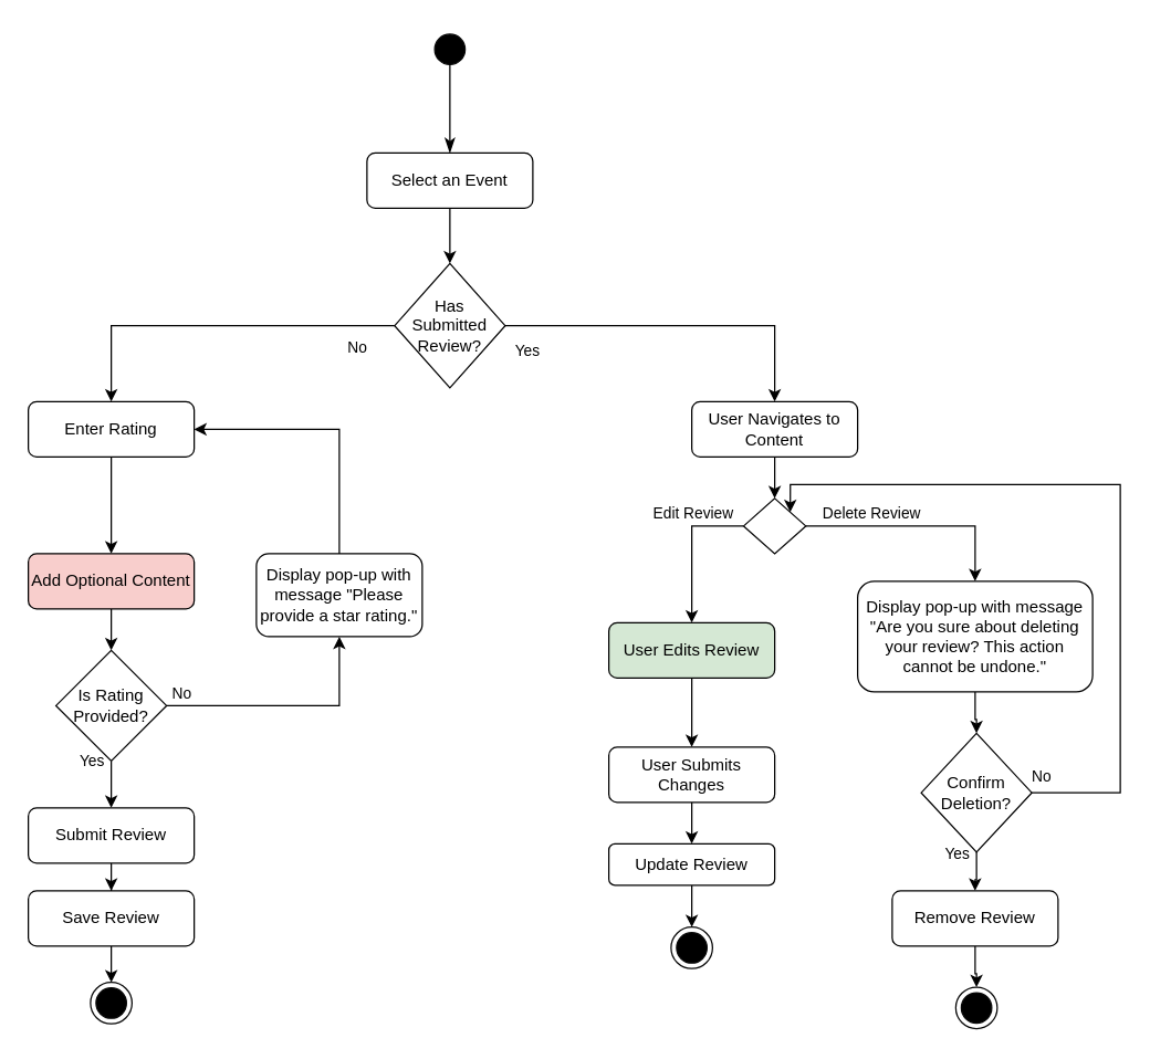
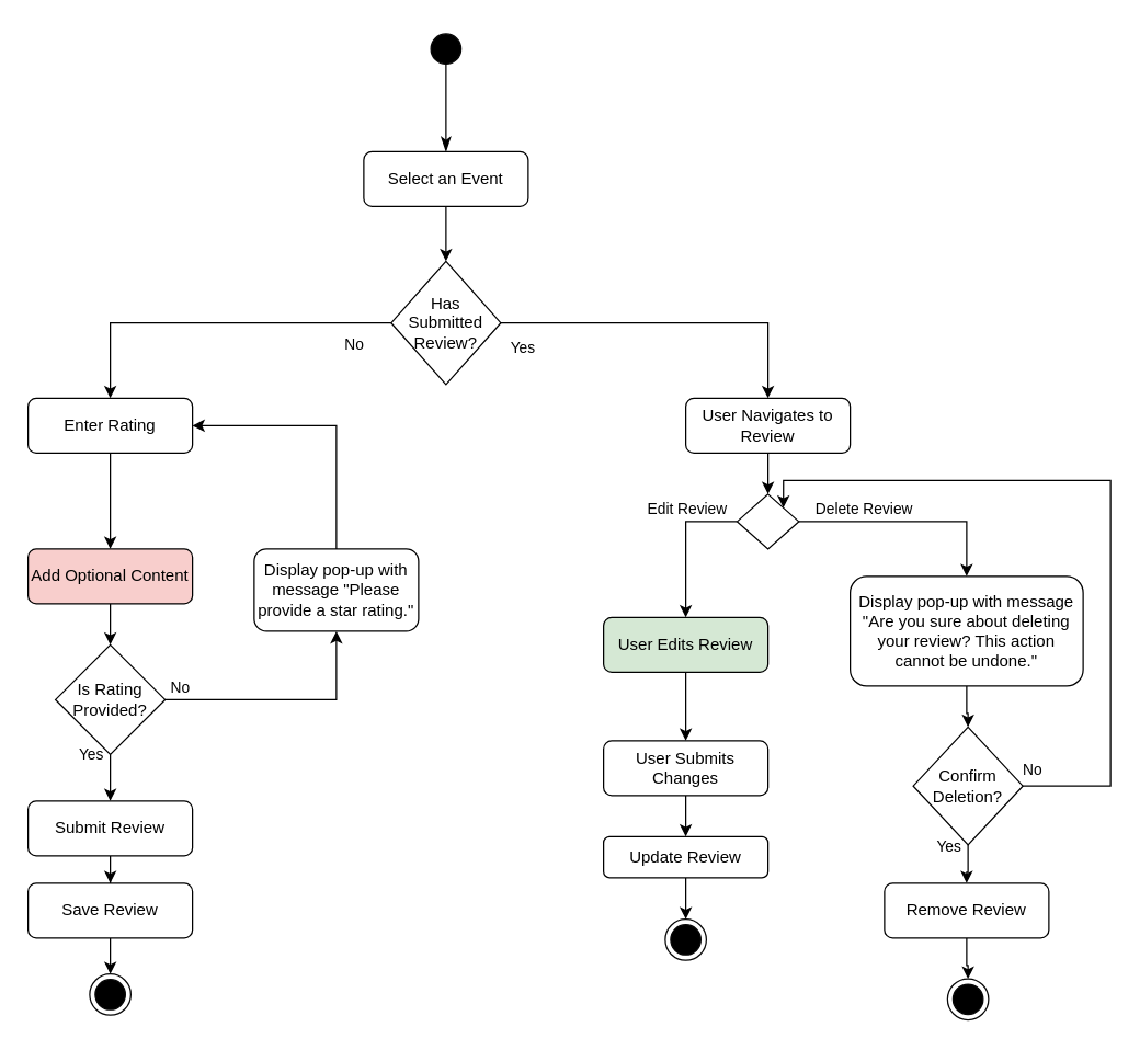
  <mxCell id="0" />
  <mxCell id="1" parent="0" />
  <mxCell id="2" style="edgeStyle=orthogonalEdgeStyle;rounded=0;orthogonalLoop=1;jettySize=auto;html=1;entryX=0.5;entryY=0;entryDx=0;entryDy=0;" edge="1" parent="1" source="3" target="7"><mxGeometry relative="1" as="geometry"><mxPoint x="325" y="180" as="targetPoint" /></mxGeometry></mxCell>
  <mxCell id="3" value="Select an Event" style="rounded=1;whiteSpace=wrap;html=1;" vertex="1" parent="1"><mxGeometry x="265" y="110" width="120" height="40" as="geometry" /></mxCell>
  <mxCell id="4" style="edgeStyle=orthogonalEdgeStyle;rounded=0;orthogonalLoop=1;jettySize=auto;html=1;entryX=0.5;entryY=0;entryDx=0;entryDy=0;" edge="1" parent="1" source="7" target="9"><mxGeometry relative="1" as="geometry"><mxPoint x="80" y="320" as="targetPoint" /></mxGeometry></mxCell>
  <mxCell id="5" value="No" style="edgeLabel;html=1;align=center;verticalAlign=middle;resizable=0;points=[];" vertex="1" connectable="0" parent="4"><mxGeometry x="-0.523" y="-4" relative="1" as="geometry"><mxPoint x="34" y="19" as="offset" /></mxGeometry></mxCell>
  <mxCell id="6" style="edgeStyle=orthogonalEdgeStyle;rounded=0;orthogonalLoop=1;jettySize=auto;html=1;entryX=0.5;entryY=0;entryDx=0;entryDy=0;" edge="1" parent="1" source="26" target="24"><mxGeometry relative="1" as="geometry"><mxPoint x="570" y="310" as="targetPoint" /></mxGeometry></mxCell>
  <mxCell id="7" value="Has Submitted Review?" style="rhombus;whiteSpace=wrap;html=1;" vertex="1" parent="1"><mxGeometry x="285" y="190" width="80" height="90" as="geometry" /></mxCell>
  <mxCell id="8" style="edgeStyle=orthogonalEdgeStyle;rounded=0;orthogonalLoop=1;jettySize=auto;html=1;" edge="1" parent="1" source="9" target="12"><mxGeometry relative="1" as="geometry"><mxPoint x="80" y="380" as="targetPoint" /></mxGeometry></mxCell>
  <mxCell id="9" value="Enter Rating" style="rounded=1;whiteSpace=wrap;html=1;" vertex="1" parent="1"><mxGeometry x="20" y="290" width="120" height="40" as="geometry" /></mxCell>
  <mxCell id="10" value="Yes" style="edgeLabel;html=1;align=center;verticalAlign=middle;resizable=0;points=[];" vertex="1" connectable="0" parent="1"><mxGeometry x="287" y="260" as="geometry"><mxPoint x="93" y="-8" as="offset" /></mxGeometry></mxCell>
  <mxCell id="11" style="edgeStyle=orthogonalEdgeStyle;rounded=0;orthogonalLoop=1;jettySize=auto;html=1;entryX=0.5;entryY=0;entryDx=0;entryDy=0;" edge="1" parent="1" source="12" target="16"><mxGeometry relative="1" as="geometry"><mxPoint x="80" y="470" as="targetPoint" /></mxGeometry></mxCell>
  <mxCell id="12" value="Add Optional Content" style="rounded=1;whiteSpace=wrap;html=1;fillColor=#f8cecc;" vertex="1" parent="1"><mxGeometry x="20" y="400" width="120" height="40" as="geometry" /></mxCell>
  <mxCell id="13" style="edgeStyle=orthogonalEdgeStyle;rounded=0;orthogonalLoop=1;jettySize=auto;html=1;" edge="1" parent="1" source="16" target="18"><mxGeometry relative="1" as="geometry"><mxPoint x="80" y="600" as="targetPoint" /></mxGeometry></mxCell>
  <mxCell id="14" value="Yes" style="edgeLabel;html=1;align=center;verticalAlign=middle;resizable=0;points=[];" vertex="1" connectable="0" parent="13"><mxGeometry x="-0.551" y="-1" relative="1" as="geometry"><mxPoint x="-14" y="-11" as="offset" /></mxGeometry></mxCell>
  <mxCell id="15" style="edgeStyle=orthogonalEdgeStyle;rounded=0;orthogonalLoop=1;jettySize=auto;html=1;entryX=0.5;entryY=1;entryDx=0;entryDy=0;" edge="1" parent="1" source="16" target="38"><mxGeometry relative="1" as="geometry" /></mxCell>
  <mxCell id="16" value="Is Rating Provided?" style="rhombus;whiteSpace=wrap;html=1;" vertex="1" parent="1"><mxGeometry x="40" y="470" width="80" height="80" as="geometry" /></mxCell>
  <mxCell id="17" style="edgeStyle=orthogonalEdgeStyle;rounded=0;orthogonalLoop=1;jettySize=auto;html=1;entryX=0.5;entryY=0;entryDx=0;entryDy=0;" edge="1" parent="1" source="18" target="32"><mxGeometry relative="1" as="geometry" /></mxCell>
  <mxCell id="18" value="Submit Review" style="rounded=1;whiteSpace=wrap;html=1;" vertex="1" parent="1"><mxGeometry x="20" y="584" width="120" height="40" as="geometry" /></mxCell>
  <mxCell id="19" value="No" style="edgeLabel;html=1;align=center;verticalAlign=middle;resizable=0;points=[];" vertex="1" connectable="0" parent="1"><mxGeometry x="130" y="500" as="geometry" /></mxCell>
  <mxCell id="20" style="edgeStyle=orthogonalEdgeStyle;rounded=0;orthogonalLoop=1;jettySize=auto;html=1;entryX=0.5;entryY=0;entryDx=0;entryDy=0;exitX=0;exitY=0.5;exitDx=0;exitDy=0;" edge="1" parent="1" source="24" target="28"><mxGeometry relative="1" as="geometry"><mxPoint x="500" y="430" as="targetPoint" /></mxGeometry></mxCell>
  <mxCell id="21" value="Edit Review" style="edgeLabel;html=1;align=center;verticalAlign=middle;resizable=0;points=[];" vertex="1" connectable="0" parent="20"><mxGeometry x="-0.761" relative="1" as="geometry"><mxPoint x="-24" y="-10" as="offset" /></mxGeometry></mxCell>
  <mxCell id="22" style="edgeStyle=orthogonalEdgeStyle;rounded=0;orthogonalLoop=1;jettySize=auto;html=1;entryX=0.5;entryY=0;entryDx=0;entryDy=0;" edge="1" parent="1" source="24" target="40"><mxGeometry relative="1" as="geometry"><mxPoint x="740" y="330" as="targetPoint" /><Array as="points"><mxPoint x="705" y="380" /></Array></mxGeometry></mxCell>
  <mxCell id="23" value="Delete Review" style="edgeLabel;html=1;align=center;verticalAlign=middle;resizable=0;points=[];rotation=0;" vertex="1" connectable="0" parent="22"><mxGeometry x="-0.25" relative="1" as="geometry"><mxPoint x="-14" y="-10" as="offset" /></mxGeometry></mxCell>
  <mxCell id="24" value="" style="rhombus;whiteSpace=wrap;html=1;" vertex="1" parent="1"><mxGeometry x="537.5" y="360" width="45" height="40" as="geometry" /></mxCell>
  <mxCell id="25" value="" style="edgeStyle=orthogonalEdgeStyle;rounded=0;orthogonalLoop=1;jettySize=auto;html=1;entryX=0.5;entryY=0;entryDx=0;entryDy=0;" edge="1" parent="1" source="7" target="26"><mxGeometry relative="1" as="geometry"><mxPoint x="357" y="560" as="targetPoint" /><mxPoint x="260" y="235" as="sourcePoint" /></mxGeometry></mxCell>
- <mxCell id="26" value="User Navigates to Content" style="rounded=1;whiteSpace=wrap;html=1;" vertex="1" parent="1"><mxGeometry x="500" y="290" width="120" height="40" as="geometry" /></mxCell>
+ <mxCell id="26" value="User Navigates to Review" style="rounded=1;whiteSpace=wrap;html=1;" vertex="1" parent="1"><mxGeometry x="500" y="290" width="120" height="40" as="geometry" /></mxCell>
  <mxCell id="27" style="edgeStyle=orthogonalEdgeStyle;rounded=0;orthogonalLoop=1;jettySize=auto;html=1;" edge="1" parent="1" source="28" target="30"><mxGeometry relative="1" as="geometry"><mxPoint x="500" y="570" as="targetPoint" /></mxGeometry></mxCell>
  <mxCell id="28" value="User Edits Review" style="rounded=1;whiteSpace=wrap;html=1;fillColor=#d5e8d4;" vertex="1" parent="1"><mxGeometry x="440" y="450" width="120" height="40" as="geometry" /></mxCell>
  <mxCell id="29" style="edgeStyle=orthogonalEdgeStyle;rounded=0;orthogonalLoop=1;jettySize=auto;html=1;" edge="1" parent="1" source="30" target="34"><mxGeometry relative="1" as="geometry"><mxPoint x="500" y="610" as="targetPoint" /></mxGeometry></mxCell>
  <mxCell id="30" value="User Submits Changes" style="rounded=1;whiteSpace=wrap;html=1;" vertex="1" parent="1"><mxGeometry x="440" y="540" width="120" height="40" as="geometry" /></mxCell>
  <mxCell id="31" style="edgeStyle=orthogonalEdgeStyle;rounded=0;orthogonalLoop=1;jettySize=auto;html=1;" edge="1" parent="1" source="32" target="48"><mxGeometry relative="1" as="geometry"><mxPoint x="80" y="714" as="targetPoint" /></mxGeometry></mxCell>
  <mxCell id="32" value="Save Review" style="rounded=1;whiteSpace=wrap;html=1;" vertex="1" parent="1"><mxGeometry x="20" y="644" width="120" height="40" as="geometry" /></mxCell>
  <mxCell id="33" style="edgeStyle=orthogonalEdgeStyle;rounded=0;orthogonalLoop=1;jettySize=auto;html=1;entryX=0.5;entryY=0;entryDx=0;entryDy=0;" edge="1" parent="1" source="34" target="49"><mxGeometry relative="1" as="geometry" /></mxCell>
  <mxCell id="34" value="Update Review" style="rounded=1;whiteSpace=wrap;html=1;" vertex="1" parent="1"><mxGeometry x="440" y="610" width="120" height="30" as="geometry" /></mxCell>
  <mxCell id="35" style="edgeStyle=orthogonalEdgeStyle;rounded=0;orthogonalLoop=1;jettySize=auto;html=1;entryX=0.5;entryY=0;entryDx=0;entryDy=0;" edge="1" parent="1" source="36" target="50"><mxGeometry relative="1" as="geometry" /></mxCell>
  <mxCell id="36" value="Remove Review" style="rounded=1;whiteSpace=wrap;html=1;" vertex="1" parent="1"><mxGeometry x="645" y="644" width="120" height="40" as="geometry" /></mxCell>
  <mxCell id="37" style="edgeStyle=orthogonalEdgeStyle;rounded=0;orthogonalLoop=1;jettySize=auto;html=1;entryX=1;entryY=0.5;entryDx=0;entryDy=0;" edge="1" parent="1" source="38" target="9"><mxGeometry relative="1" as="geometry"><Array as="points"><mxPoint x="245" y="310" /></Array></mxGeometry></mxCell>
  <mxCell id="38" value="Display pop-up with message &quot;Please provide a star rating.&quot;" style="rounded=1;whiteSpace=wrap;html=1;" vertex="1" parent="1"><mxGeometry x="185" y="400" width="120" height="60" as="geometry" /></mxCell>
  <mxCell id="39" style="edgeStyle=orthogonalEdgeStyle;rounded=0;orthogonalLoop=1;jettySize=auto;html=1;entryX=0.5;entryY=0;entryDx=0;entryDy=0;" edge="1" parent="1" source="40" target="45"><mxGeometry relative="1" as="geometry" /></mxCell>
  <mxCell id="40" value="Display pop-up with message &quot;Are you sure about deleting your review? This action cannot be undone.&quot;" style="rounded=1;whiteSpace=wrap;html=1;" vertex="1" parent="1"><mxGeometry x="620" y="420" width="170" height="80" as="geometry" /></mxCell>
  <mxCell id="41" style="edgeStyle=orthogonalEdgeStyle;rounded=0;orthogonalLoop=1;jettySize=auto;html=1;entryX=0.5;entryY=0;entryDx=0;entryDy=0;" edge="1" parent="1" source="45" target="36"><mxGeometry relative="1" as="geometry" /></mxCell>
  <mxCell id="42" value="Yes" style="edgeLabel;html=1;align=center;verticalAlign=middle;resizable=0;points=[];" vertex="1" connectable="0" parent="41"><mxGeometry x="-0.399" relative="1" as="geometry"><mxPoint x="-15" y="-9" as="offset" /></mxGeometry></mxCell>
  <mxCell id="43" style="edgeStyle=orthogonalEdgeStyle;rounded=0;orthogonalLoop=1;jettySize=auto;html=1;entryX=1;entryY=0;entryDx=0;entryDy=0;" edge="1" parent="1" source="45" target="24"><mxGeometry relative="1" as="geometry"><Array as="points"><mxPoint x="810" y="573" /><mxPoint x="810" y="350" /><mxPoint x="571" y="350" /></Array></mxGeometry></mxCell>
  <mxCell id="44" value="No" style="edgeLabel;html=1;align=center;verticalAlign=middle;resizable=0;points=[];" vertex="1" connectable="0" parent="43"><mxGeometry x="-0.834" y="1" relative="1" as="geometry"><mxPoint x="-39" y="-12" as="offset" /></mxGeometry></mxCell>
  <mxCell id="45" value="Confirm Deletion?" style="rhombus;whiteSpace=wrap;html=1;" vertex="1" parent="1"><mxGeometry x="666" y="530" width="80" height="86" as="geometry" /></mxCell>
  <mxCell id="46" value="" style="ellipse;html=1;shape=startState;fillColor=#000000;strokeColor=#080808;" vertex="1" parent="1"><mxGeometry x="310" y="20" width="30" height="30" as="geometry" /></mxCell>
  <mxCell id="47" value="" style="edgeStyle=orthogonalEdgeStyle;html=1;verticalAlign=bottom;endArrow=classicThin;endSize=8;strokeColor=#000000;rounded=0;entryX=0.5;entryY=0;entryDx=0;entryDy=0;exitX=0.5;exitY=0.667;exitDx=0;exitDy=0;exitPerimeter=0;endFill=1;" edge="1" parent="1" source="46" target="3"><mxGeometry relative="1" as="geometry"><mxPoint x="320" y="110" as="targetPoint" /><mxPoint x="320" y="40" as="sourcePoint" /><Array as="points"><mxPoint x="330" y="40" /><mxPoint x="330" y="30" /><mxPoint x="325" y="30" /></Array></mxGeometry></mxCell>
  <mxCell id="48" value="" style="ellipse;html=1;shape=endState;fillColor=#000000;strokeColor=#080808;" vertex="1" parent="1"><mxGeometry x="65" y="710.29" width="30" height="30" as="geometry" /></mxCell>
  <mxCell id="49" value="" style="ellipse;html=1;shape=endState;fillColor=#000000;strokeColor=#080808;" vertex="1" parent="1"><mxGeometry x="485" y="670.29" width="30" height="30" as="geometry" /></mxCell>
  <mxCell id="50" value="" style="ellipse;html=1;shape=endState;fillColor=#000000;strokeColor=#080808;" vertex="1" parent="1"><mxGeometry x="691" y="713.71" width="30" height="30" as="geometry" /></mxCell>
